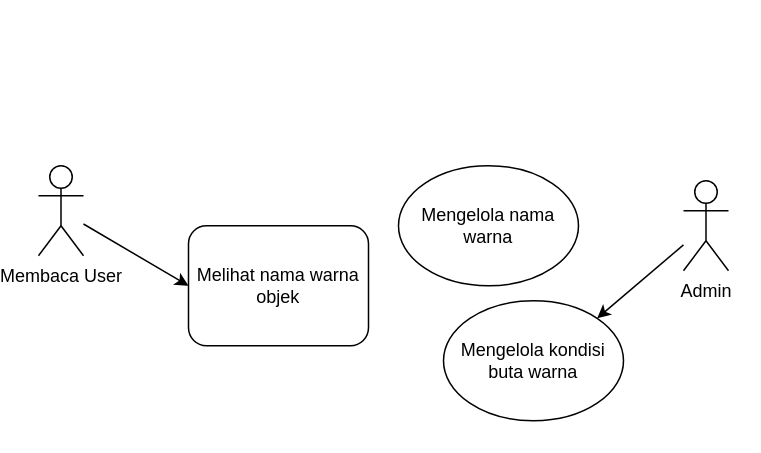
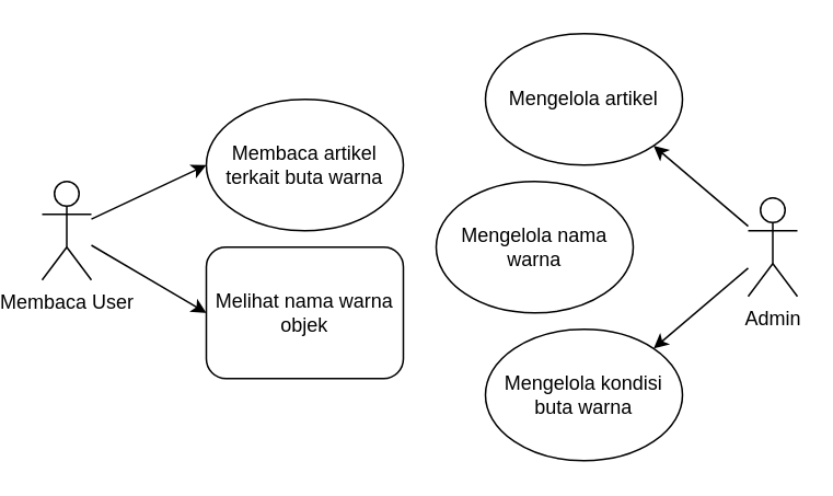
  <mxCell id="0" />
  <mxCell id="1" parent="0" />
+ <mxCell id="2" style="edgeStyle=none;html=1;entryX=0;entryY=0.5;entryDx=0;entryDy=0;" edge="1" parent="1" source="4" target="8"><mxGeometry relative="1" as="geometry" /></mxCell>
  <mxCell id="3" style="edgeStyle=none;html=1;entryX=0;entryY=0.5;entryDx=0;entryDy=0;" edge="1" parent="1" source="4" target="9"><mxGeometry relative="1" as="geometry" /></mxCell>
  <mxCell id="4" value="Membaca User" style="shape=umlActor;verticalLabelPosition=bottom;verticalAlign=top;html=1;outlineConnect=0;" vertex="1" parent="1"><mxGeometry x="20" y="110" width="30" height="60" as="geometry" /></mxCell>
  <mxCell id="5" style="edgeStyle=none;html=1;entryX=1;entryY=0;entryDx=0;entryDy=0;" edge="1" parent="1" source="7" target="11"><mxGeometry relative="1" as="geometry" /></mxCell>
+ <mxCell id="6" style="edgeStyle=none;html=1;entryX=1;entryY=1;entryDx=0;entryDy=0;" edge="1" parent="1" source="7" target="10"><mxGeometry relative="1" as="geometry" /></mxCell>
  <mxCell id="7" value="Admin" style="shape=umlActor;verticalLabelPosition=bottom;verticalAlign=top;html=1;outlineConnect=0;" vertex="1" parent="1"><mxGeometry x="450" y="120" width="30" height="60" as="geometry" /></mxCell>
+ <mxCell id="8" value="Membaca artikel terkait buta warna" style="ellipse;whiteSpace=wrap;html=1;" vertex="1" parent="1"><mxGeometry x="120" y="60" width="120" height="80" as="geometry" /></mxCell>
  <mxCell id="9" value="Melihat nama warna objek" style="whiteSpace=wrap;html=1;rounded=1;" vertex="1" parent="1"><mxGeometry x="120" y="150" width="120" height="80" as="geometry" /></mxCell>
+ <mxCell id="10" value="Mengelola artikel" style="ellipse;whiteSpace=wrap;html=1;" vertex="1" parent="1"><mxGeometry x="290" y="20" width="120" height="80" as="geometry" /></mxCell>
  <mxCell id="11" value="Mengelola kondisi buta warna" style="ellipse;whiteSpace=wrap;html=1;" vertex="1" parent="1"><mxGeometry x="290" y="200" width="120" height="80" as="geometry" /></mxCell>
  <mxCell id="12" value="Mengelola nama warna" style="ellipse;whiteSpace=wrap;html=1;" vertex="1" parent="1"><mxGeometry x="260" y="110" width="120" height="80" as="geometry" /></mxCell>
